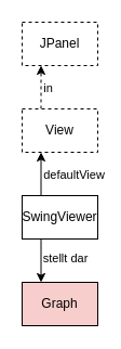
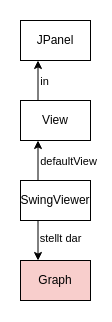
  <mxCell id="0" />
  <mxCell id="1" parent="0" />
- <mxCell id="2" value="JPanel" style="rounded=0;whiteSpace=wrap;html=1;dashed=1;" parent="1" vertex="1"><mxGeometry x="20" y="20" width="70" height="40" as="geometry" /></mxCell>
- <mxCell id="3" value="" style="edgeStyle=orthogonalEdgeStyle;rounded=0;orthogonalLoop=1;jettySize=auto;html=1;entryX=0.25;entryY=1;entryDx=0;entryDy=0;exitX=0.25;exitY=0;exitDx=0;exitDy=0;dashed=1;" parent="1" source="5" target="2" edge="1"><mxGeometry relative="1" as="geometry" /></mxCell>
+ <mxCell id="2" value="JPanel" style="rounded=0;whiteSpace=wrap;html=1;" parent="1" vertex="1"><mxGeometry x="20" y="20" width="70" height="40" as="geometry" /></mxCell>
+ <mxCell id="3" value="" style="edgeStyle=orthogonalEdgeStyle;rounded=0;orthogonalLoop=1;jettySize=auto;html=1;entryX=0.25;entryY=1;entryDx=0;entryDy=0;exitX=0.25;exitY=0;exitDx=0;exitDy=0;" parent="1" source="5" target="2" edge="1"><mxGeometry relative="1" as="geometry" /></mxCell>
  <mxCell id="4" value="in" style="edgeLabel;html=1;align=center;verticalAlign=middle;resizable=0;points=[];" parent="3" vertex="1" connectable="0"><mxGeometry relative="1" as="geometry"><mxPoint x="6" as="offset" /></mxGeometry></mxCell>
- <mxCell id="5" value="View" style="rounded=0;whiteSpace=wrap;html=1;dashed=1;" parent="1" vertex="1"><mxGeometry x="20" y="100" width="70" height="40" as="geometry" /></mxCell>
+ <mxCell id="5" value="View" style="rounded=0;whiteSpace=wrap;html=1;" parent="1" vertex="1"><mxGeometry x="20" y="100" width="70" height="40" as="geometry" /></mxCell>
  <mxCell id="6" value="" style="edgeStyle=orthogonalEdgeStyle;rounded=0;orthogonalLoop=1;jettySize=auto;html=1;entryX=0.25;entryY=0;entryDx=0;entryDy=0;exitX=0.25;exitY=1;exitDx=0;exitDy=0;" parent="1" source="10" target="11" edge="1"><mxGeometry relative="1" as="geometry"><Array as="points" /><mxPoint x="54.86" y="220.5" as="sourcePoint" /><mxPoint x="54.86" y="289.5" as="targetPoint" /></mxGeometry></mxCell>
  <mxCell id="7" value="stellt dar" style="edgeLabel;html=1;align=center;verticalAlign=middle;resizable=0;points=[];" parent="6" vertex="1" connectable="0"><mxGeometry relative="1" as="geometry"><mxPoint x="22" y="-3" as="offset" /></mxGeometry></mxCell>
  <mxCell id="8" value="" style="edgeStyle=orthogonalEdgeStyle;rounded=0;orthogonalLoop=1;jettySize=auto;html=1;entryX=0.25;entryY=1;entryDx=0;entryDy=0;exitX=0.25;exitY=0;exitDx=0;exitDy=0;" parent="1" source="10" target="5" edge="1"><mxGeometry relative="1" as="geometry" /></mxCell>
  <mxCell id="9" value="defaultView" style="edgeLabel;html=1;align=center;verticalAlign=middle;resizable=0;points=[];" parent="8" vertex="1" connectable="0"><mxGeometry relative="1" as="geometry"><mxPoint x="30" as="offset" /></mxGeometry></mxCell>
  <mxCell id="10" value="SwingViewer" style="rounded=0;whiteSpace=wrap;html=1;" parent="1" vertex="1"><mxGeometry x="20" y="180" width="70" height="40" as="geometry" /></mxCell>
  <mxCell id="11" value="Graph" style="rounded=0;whiteSpace=wrap;html=1;fillColor=#f8cecc;" parent="1" vertex="1"><mxGeometry x="20" y="260" width="70" height="40" as="geometry" /></mxCell>
